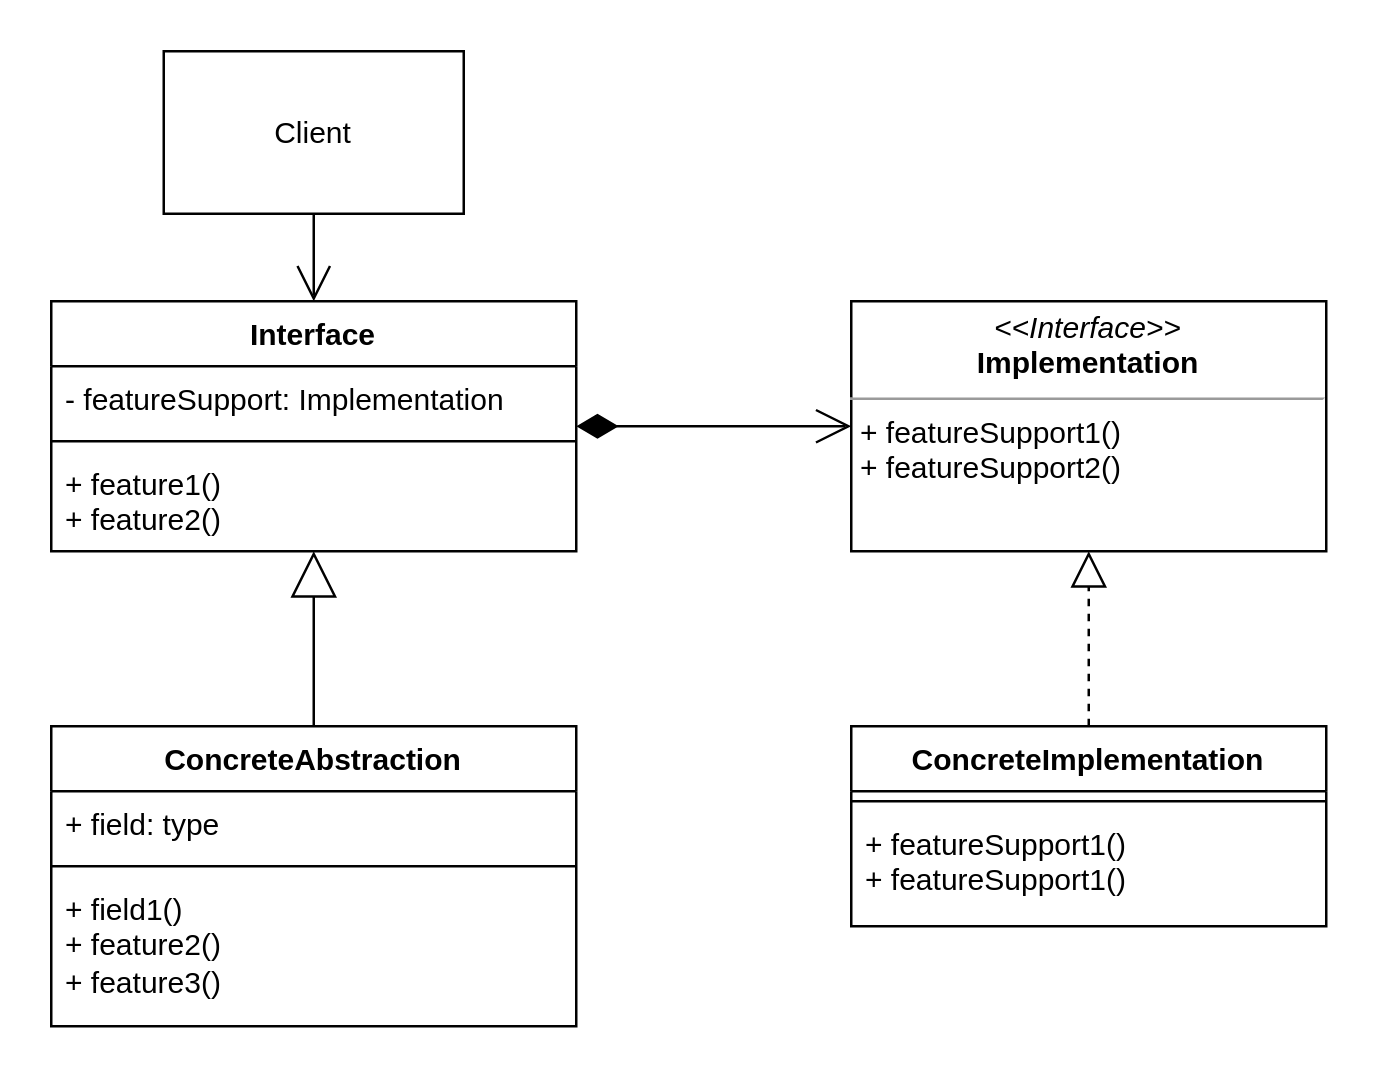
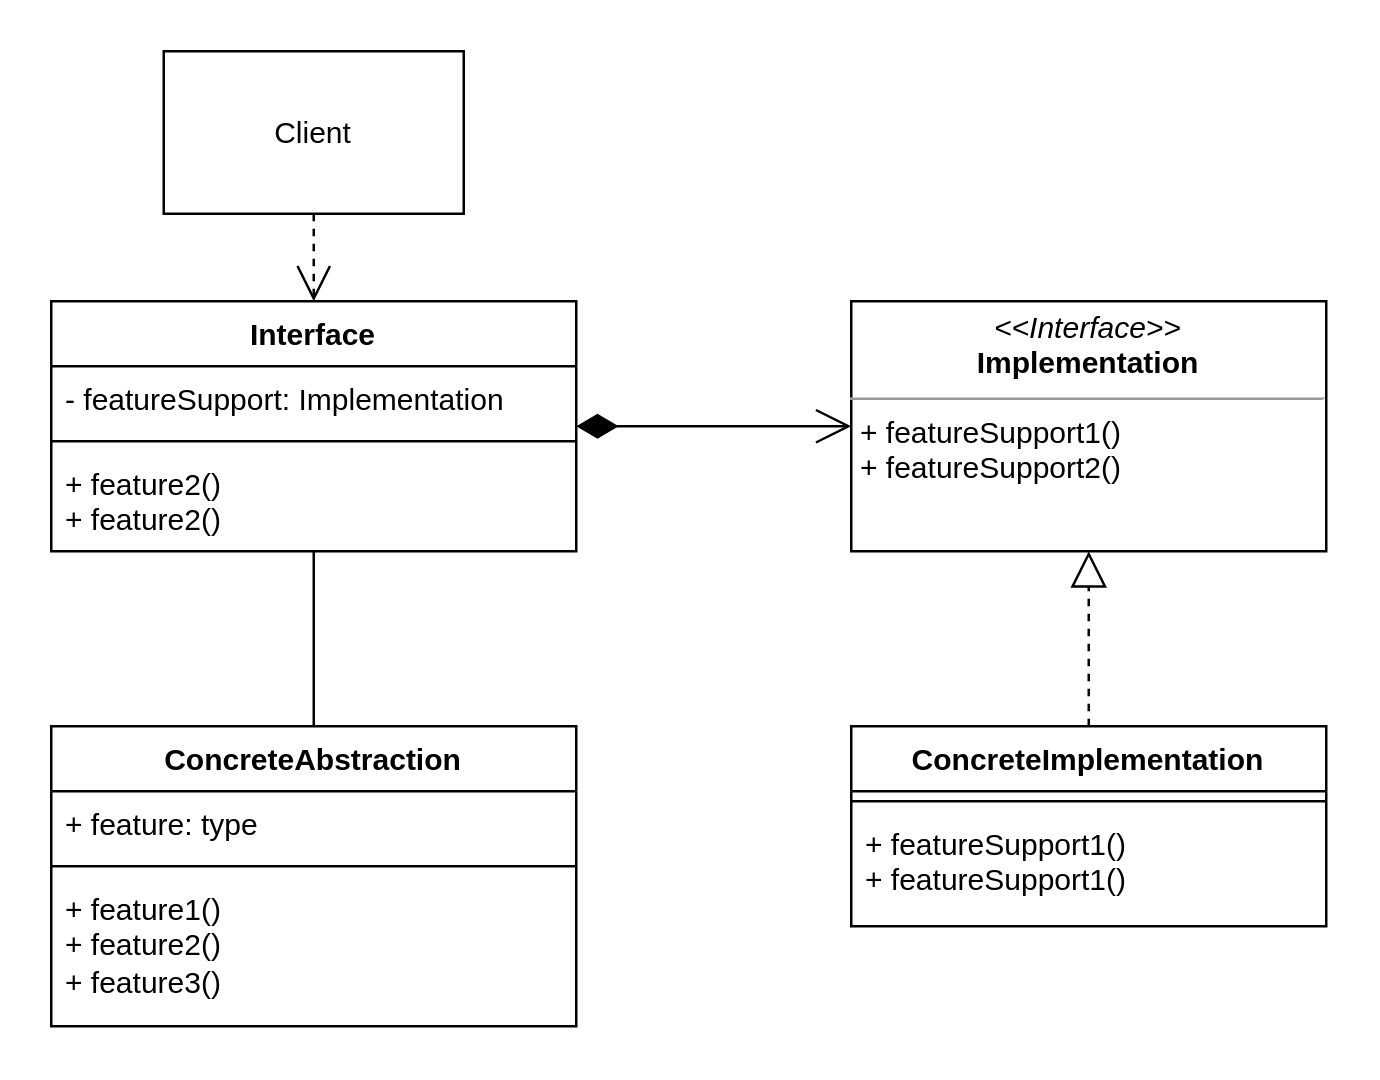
  <mxCell id="0" />
  <mxCell id="1" parent="0" />
  <mxCell id="2" value="Client" style="html=1;whiteSpace=wrap;" vertex="1" parent="1"><mxGeometry x="65" y="20" width="120" height="65" as="geometry" /></mxCell>
  <mxCell id="3" value="Interface" style="swimlane;fontStyle=1;align=center;verticalAlign=top;childLayout=stackLayout;horizontal=1;startSize=26;horizontalStack=0;resizeParent=1;resizeParentMax=0;resizeLast=0;collapsible=1;marginBottom=0;whiteSpace=wrap;html=1;" vertex="1" parent="1"><mxGeometry x="20" y="120" width="210" height="100" as="geometry" /></mxCell>
  <mxCell id="4" value="- featureSupport: Implementation" style="text;strokeColor=none;fillColor=none;align=left;verticalAlign=top;spacingLeft=4;spacingRight=4;overflow=hidden;rotatable=0;points=[[0,0.5],[1,0.5]];portConstraint=eastwest;whiteSpace=wrap;html=1;" vertex="1" parent="3"><mxGeometry y="26" width="210" height="26" as="geometry" /></mxCell>
  <mxCell id="5" value="" style="line;strokeWidth=1;fillColor=none;align=left;verticalAlign=middle;spacingTop=-1;spacingLeft=3;spacingRight=3;rotatable=0;labelPosition=right;points=[];portConstraint=eastwest;strokeColor=inherit;" vertex="1" parent="3"><mxGeometry y="52" width="210" height="8" as="geometry" /></mxCell>
- <mxCell id="6" value="+ feature1()&lt;br&gt;+ feature2()" style="text;strokeColor=none;fillColor=none;align=left;verticalAlign=top;spacingLeft=4;spacingRight=4;overflow=hidden;rotatable=0;points=[[0,0.5],[1,0.5]];portConstraint=eastwest;whiteSpace=wrap;html=1;" vertex="1" parent="3"><mxGeometry y="60" width="210" height="40" as="geometry" /></mxCell>
+ <mxCell id="6" value="+ feature2()&lt;br&gt;+ feature2()" style="text;strokeColor=none;fillColor=none;align=left;verticalAlign=top;spacingLeft=4;spacingRight=4;overflow=hidden;rotatable=0;points=[[0,0.5],[1,0.5]];portConstraint=eastwest;whiteSpace=wrap;html=1;" vertex="1" parent="3"><mxGeometry y="60" width="210" height="40" as="geometry" /></mxCell>
  <mxCell id="7" value="&lt;p style=&quot;margin:0px;margin-top:4px;text-align:center;&quot;&gt;&lt;i&gt;&amp;lt;&amp;lt;Interface&amp;gt;&amp;gt;&lt;/i&gt;&lt;br&gt;&lt;b&gt;Implementation&lt;/b&gt;&lt;/p&gt;&lt;hr size=&quot;1&quot;&gt;&lt;p style=&quot;margin:0px;margin-left:4px;&quot;&gt;&lt;/p&gt;&lt;p style=&quot;margin:0px;margin-left:4px;&quot;&gt;+ featureSupport1()&lt;br&gt;+ featureSupport2()&lt;br&gt;&lt;/p&gt;" style="verticalAlign=top;align=left;overflow=fill;fontSize=12;fontFamily=Helvetica;html=1;whiteSpace=wrap;" vertex="1" parent="1"><mxGeometry x="340" y="120" width="190" height="100" as="geometry" /></mxCell>
  <mxCell id="8" value="ConcreteAbstraction" style="swimlane;fontStyle=1;align=center;verticalAlign=top;childLayout=stackLayout;horizontal=1;startSize=26;horizontalStack=0;resizeParent=1;resizeParentMax=0;resizeLast=0;collapsible=1;marginBottom=0;whiteSpace=wrap;html=1;" vertex="1" parent="1"><mxGeometry x="20" y="290" width="210" height="120" as="geometry" /></mxCell>
- <mxCell id="9" value="+ field: type" style="text;strokeColor=none;fillColor=none;align=left;verticalAlign=top;spacingLeft=4;spacingRight=4;overflow=hidden;rotatable=0;points=[[0,0.5],[1,0.5]];portConstraint=eastwest;whiteSpace=wrap;html=1;" vertex="1" parent="8"><mxGeometry y="26" width="210" height="26" as="geometry" /></mxCell>
+ <mxCell id="9" value="+ feature: type" style="text;strokeColor=none;fillColor=none;align=left;verticalAlign=top;spacingLeft=4;spacingRight=4;overflow=hidden;rotatable=0;points=[[0,0.5],[1,0.5]];portConstraint=eastwest;whiteSpace=wrap;html=1;" vertex="1" parent="8"><mxGeometry y="26" width="210" height="26" as="geometry" /></mxCell>
  <mxCell id="10" value="" style="line;strokeWidth=1;fillColor=none;align=left;verticalAlign=middle;spacingTop=-1;spacingLeft=3;spacingRight=3;rotatable=0;labelPosition=right;points=[];portConstraint=eastwest;strokeColor=inherit;" vertex="1" parent="8"><mxGeometry y="52" width="210" height="8" as="geometry" /></mxCell>
- <mxCell id="11" value="+ field1()&lt;br style=&quot;border-color: var(--border-color);&quot;&gt;+ feature2()&lt;br&gt;+ feature3()" style="text;strokeColor=none;fillColor=none;align=left;verticalAlign=top;spacingLeft=4;spacingRight=4;overflow=hidden;rotatable=0;points=[[0,0.5],[1,0.5]];portConstraint=eastwest;whiteSpace=wrap;html=1;" vertex="1" parent="8"><mxGeometry y="60" width="210" height="60" as="geometry" /></mxCell>
+ <mxCell id="11" value="+ feature1()&lt;br style=&quot;border-color: var(--border-color);&quot;&gt;+ feature2()&lt;br&gt;+ feature3()" style="text;strokeColor=none;fillColor=none;align=left;verticalAlign=top;spacingLeft=4;spacingRight=4;overflow=hidden;rotatable=0;points=[[0,0.5],[1,0.5]];portConstraint=eastwest;whiteSpace=wrap;html=1;" vertex="1" parent="8"><mxGeometry y="60" width="210" height="60" as="geometry" /></mxCell>
  <mxCell id="12" value="ConcreteImplementation" style="swimlane;fontStyle=1;align=center;verticalAlign=top;childLayout=stackLayout;horizontal=1;startSize=26;horizontalStack=0;resizeParent=1;resizeParentMax=0;resizeLast=0;collapsible=1;marginBottom=0;whiteSpace=wrap;html=1;" vertex="1" parent="1"><mxGeometry x="340" y="290" width="190" height="80" as="geometry" /></mxCell>
  <mxCell id="13" value="" style="line;strokeWidth=1;fillColor=none;align=left;verticalAlign=middle;spacingTop=-1;spacingLeft=3;spacingRight=3;rotatable=0;labelPosition=right;points=[];portConstraint=eastwest;strokeColor=inherit;" vertex="1" parent="12"><mxGeometry y="26" width="190" height="8" as="geometry" /></mxCell>
  <mxCell id="14" value="+ featureSupport1()&lt;br style=&quot;border-color: var(--border-color);&quot;&gt;+ featureSupport1()" style="text;strokeColor=none;fillColor=none;align=left;verticalAlign=top;spacingLeft=4;spacingRight=4;overflow=hidden;rotatable=0;points=[[0,0.5],[1,0.5]];portConstraint=eastwest;whiteSpace=wrap;html=1;" vertex="1" parent="12"><mxGeometry y="34" width="190" height="46" as="geometry" /></mxCell>
  <mxCell id="15" value="" style="endArrow=block;dashed=1;endFill=0;endSize=12;html=1;rounded=0;" edge="1" parent="1" source="12" target="7"><mxGeometry width="160" relative="1" as="geometry"><mxPoint x="210" y="200" as="sourcePoint" /><mxPoint x="370" y="200" as="targetPoint" /></mxGeometry></mxCell>
- <mxCell id="16" value="" style="endArrow=block;endSize=16;endFill=0;html=1;rounded=0;" edge="1" parent="1" source="8" target="3"><mxGeometry width="160" relative="1" as="geometry"><mxPoint x="250" y="450" as="sourcePoint" /><mxPoint x="410" y="450" as="targetPoint" /><mxPoint as="offset" /></mxGeometry></mxCell>
+ <mxCell id="16" value="" style="endArrow=none;endSize=16;endFill=0;html=1;rounded=0;" edge="1" parent="1" source="8" target="3"><mxGeometry width="160" relative="1" as="geometry"><mxPoint x="250" y="450" as="sourcePoint" /><mxPoint x="410" y="450" as="targetPoint" /><mxPoint as="offset" /></mxGeometry></mxCell>
  <mxCell id="17" value="" style="endArrow=open;html=1;endSize=12;startArrow=diamondThin;startSize=14;startFill=1;edgeStyle=orthogonalEdgeStyle;align=left;verticalAlign=bottom;rounded=0;" edge="1" parent="1" source="3" target="7"><mxGeometry x="-1" y="3" relative="1" as="geometry"><mxPoint x="260" y="510" as="sourcePoint" /><mxPoint x="420" y="510" as="targetPoint" /><mxPoint as="offset" /></mxGeometry></mxCell>
- <mxCell id="18" value="" style="endArrow=open;endFill=1;endSize=12;html=1;rounded=0;" edge="1" parent="1" source="2" target="3"><mxGeometry width="160" relative="1" as="geometry"><mxPoint x="260" y="150" as="sourcePoint" /><mxPoint x="420" y="150" as="targetPoint" /></mxGeometry></mxCell>
+ <mxCell id="18" value="" style="endArrow=open;endFill=1;endSize=12;html=1;rounded=0;dashed=1;" edge="1" parent="1" source="2" target="3"><mxGeometry width="160" relative="1" as="geometry"><mxPoint x="260" y="150" as="sourcePoint" /><mxPoint x="420" y="150" as="targetPoint" /></mxGeometry></mxCell>
